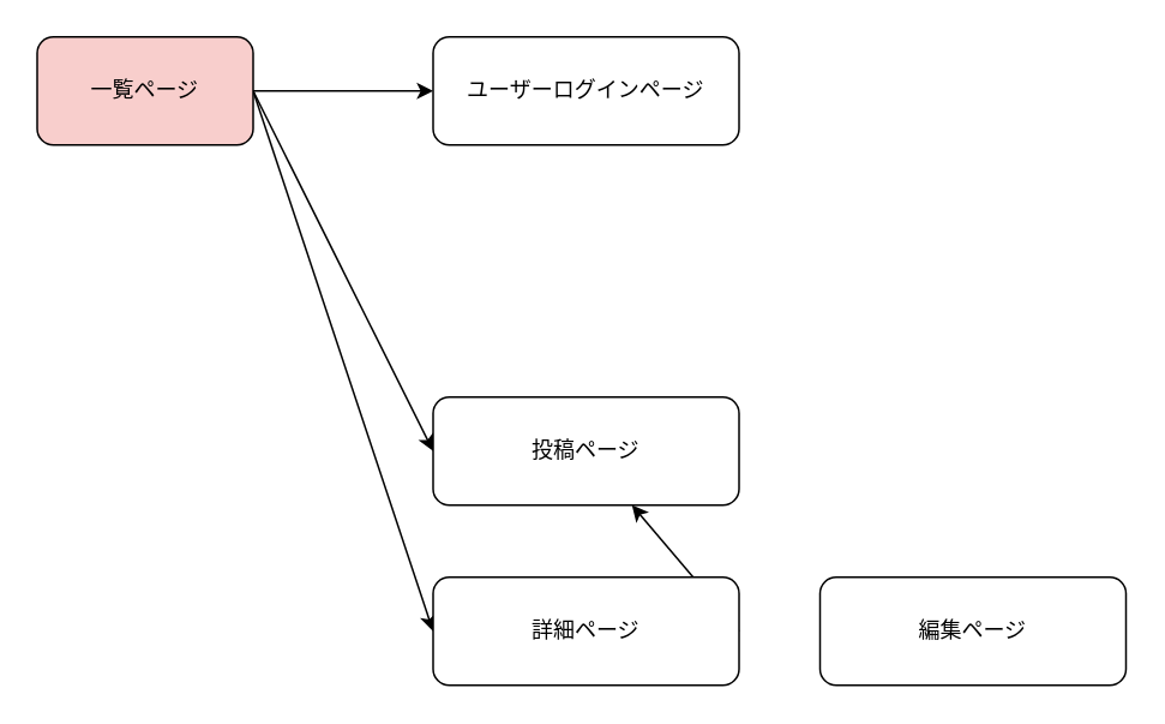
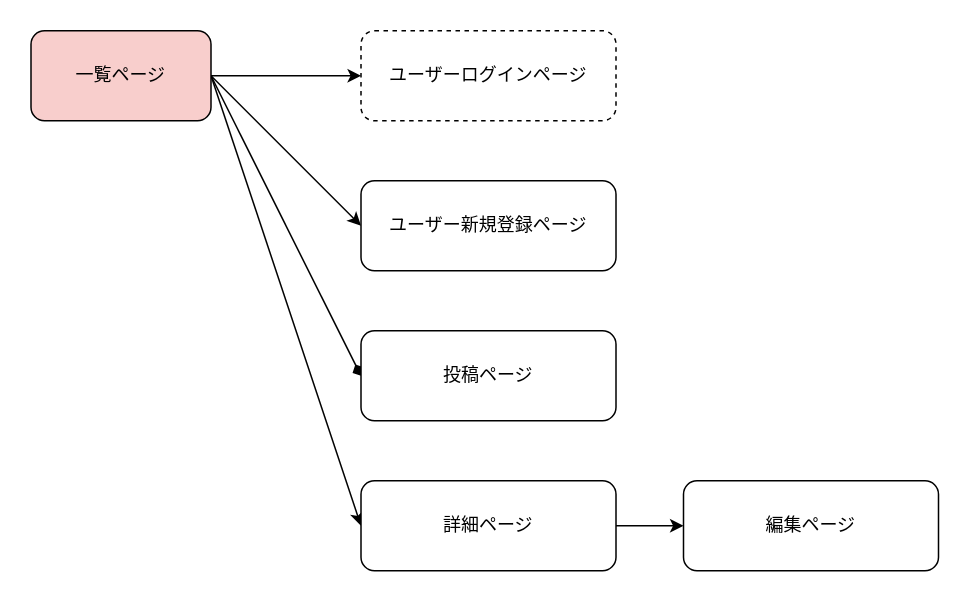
  <mxCell id="0" />
  <mxCell id="1" parent="0" />
  <mxCell id="2" style="edgeStyle=none;html=1;exitX=1;exitY=0.5;exitDx=0;exitDy=0;entryX=0;entryY=0.5;entryDx=0;entryDy=0;" edge="1" parent="1" source="6" target="7"><mxGeometry relative="1" as="geometry" /></mxCell>
- <mxCell id="4" style="edgeStyle=none;html=1;entryX=0;entryY=0.5;entryDx=0;entryDy=0;exitX=1;exitY=0.5;exitDx=0;exitDy=0;" edge="1" parent="1" source="6" target="9"><mxGeometry relative="1" as="geometry"><mxPoint x="180" y="250" as="sourcePoint" /></mxGeometry></mxCell>
+ <mxCell id="3" style="edgeStyle=none;html=1;exitX=1;exitY=0.5;exitDx=0;exitDy=0;entryX=0;entryY=0.5;entryDx=0;entryDy=0;" edge="1" parent="1" source="6" target="8"><mxGeometry relative="1" as="geometry" /></mxCell>
+ <mxCell id="4" style="edgeStyle=none;html=1;entryX=0;entryY=0.5;entryDx=0;entryDy=0;exitX=1;exitY=0.5;exitDx=0;exitDy=0;endArrow=diamond;" edge="1" parent="1" source="6" target="9"><mxGeometry relative="1" as="geometry"><mxPoint x="180" y="250" as="sourcePoint" /></mxGeometry></mxCell>
  <mxCell id="5" style="edgeStyle=none;html=1;exitX=1;exitY=0.5;exitDx=0;exitDy=0;entryX=0;entryY=0.5;entryDx=0;entryDy=0;" edge="1" parent="1" source="6" target="11"><mxGeometry relative="1" as="geometry" /></mxCell>
  <mxCell id="6" value="一覧ページ" style="rounded=1;whiteSpace=wrap;html=1;fillColor=#f8cecc;" vertex="1" parent="1"><mxGeometry x="20" y="20" width="120" height="60" as="geometry" /></mxCell>
- <mxCell id="7" value="ユーザーログインページ" style="rounded=1;whiteSpace=wrap;html=1;" vertex="1" parent="1"><mxGeometry x="240" y="20" width="170" height="60" as="geometry" /></mxCell>
+ <mxCell id="7" value="ユーザーログインページ" style="rounded=1;whiteSpace=wrap;html=1;dashed=1;" vertex="1" parent="1"><mxGeometry x="240" y="20" width="170" height="60" as="geometry" /></mxCell>
+ <mxCell id="8" value="ユーザー新規登録ページ" style="rounded=1;whiteSpace=wrap;html=1;" vertex="1" parent="1"><mxGeometry x="240" y="120" width="170" height="60" as="geometry" /></mxCell>
  <mxCell id="9" value="投稿ページ" style="rounded=1;whiteSpace=wrap;html=1;" vertex="1" parent="1"><mxGeometry x="240" y="220" width="170" height="60" as="geometry" /></mxCell>
- <mxCell id="10" style="edgeStyle=none;html=1;exitX=1;exitY=0.5;exitDx=0;exitDy=0;" edge="1" parent="1" source="11" target="9"><mxGeometry relative="1" as="geometry" /></mxCell>
+ <mxCell id="10" style="edgeStyle=none;html=1;exitX=1;exitY=0.5;exitDx=0;exitDy=0;entryX=0;entryY=0.5;entryDx=0;entryDy=0;" edge="1" parent="1" source="11" target="12"><mxGeometry relative="1" as="geometry" /></mxCell>
  <mxCell id="11" value="詳細ページ" style="rounded=1;whiteSpace=wrap;html=1;" vertex="1" parent="1"><mxGeometry x="240" y="320" width="170" height="60" as="geometry" /></mxCell>
  <mxCell id="12" value="編集ページ" style="rounded=1;whiteSpace=wrap;html=1;" vertex="1" parent="1"><mxGeometry x="455" y="320" width="170" height="60" as="geometry" /></mxCell>
